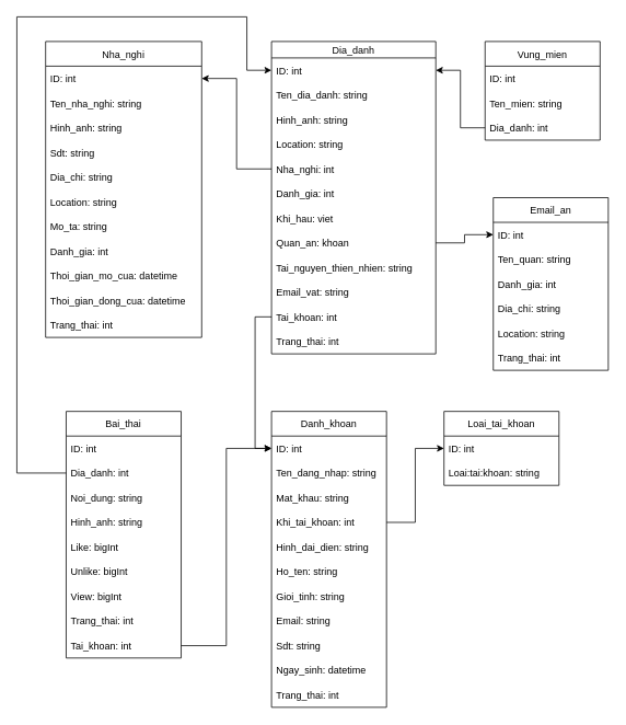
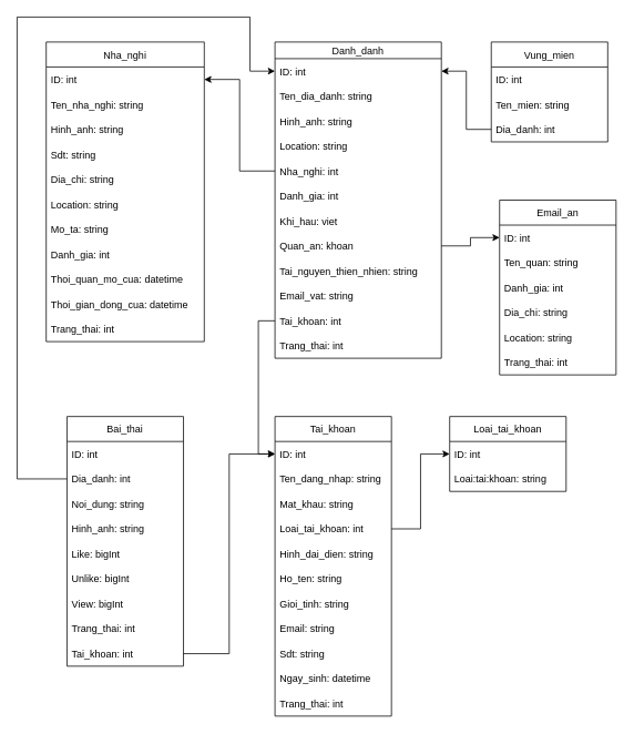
  <mxCell id="0" />
  <mxCell id="1" parent="0" />
- <mxCell id="2" value="Dia_danh" style="swimlane;fontStyle=0;childLayout=stackLayout;horizontal=1;startSize=20;horizontalStack=0;resizeParent=1;resizeParentMax=0;resizeLast=0;collapsible=1;marginBottom=0;" parent="1" vertex="1"><mxGeometry x="330" y="50" width="200" height="380" as="geometry" /></mxCell>
+ <mxCell id="2" value="Danh_danh" style="swimlane;fontStyle=0;childLayout=stackLayout;horizontal=1;startSize=20;horizontalStack=0;resizeParent=1;resizeParentMax=0;resizeLast=0;collapsible=1;marginBottom=0;" parent="1" vertex="1"><mxGeometry x="330" y="50" width="200" height="380" as="geometry" /></mxCell>
  <mxCell id="3" value="ID: int" style="text;strokeColor=none;fillColor=none;align=left;verticalAlign=middle;spacingLeft=4;spacingRight=4;overflow=hidden;points=[[0,0.5],[1,0.5]];portConstraint=eastwest;rotatable=0;" parent="2" vertex="1"><mxGeometry y="20" width="200" height="30" as="geometry" /></mxCell>
  <mxCell id="4" value="Ten_dia_danh: string" style="text;strokeColor=none;fillColor=none;align=left;verticalAlign=middle;spacingLeft=4;spacingRight=4;overflow=hidden;points=[[0,0.5],[1,0.5]];portConstraint=eastwest;rotatable=0;" parent="2" vertex="1"><mxGeometry y="50" width="200" height="30" as="geometry" /></mxCell>
  <mxCell id="5" value="Hinh_anh: string" style="text;strokeColor=none;fillColor=none;align=left;verticalAlign=middle;spacingLeft=4;spacingRight=4;overflow=hidden;points=[[0,0.5],[1,0.5]];portConstraint=eastwest;rotatable=0;" parent="2" vertex="1"><mxGeometry y="80" width="200" height="30" as="geometry" /></mxCell>
  <mxCell id="6" value="Location: string" style="text;strokeColor=none;fillColor=none;align=left;verticalAlign=middle;spacingLeft=4;spacingRight=4;overflow=hidden;points=[[0,0.5],[1,0.5]];portConstraint=eastwest;rotatable=0;" parent="2" vertex="1"><mxGeometry y="110" width="200" height="30" as="geometry" /></mxCell>
  <mxCell id="7" value="Nha_nghi: int" style="text;strokeColor=none;fillColor=none;align=left;verticalAlign=middle;spacingLeft=4;spacingRight=4;overflow=hidden;points=[[0,0.5],[1,0.5]];portConstraint=eastwest;rotatable=0;" parent="2" vertex="1"><mxGeometry y="140" width="200" height="30" as="geometry" /></mxCell>
  <mxCell id="8" value="Danh_gia: int" style="text;strokeColor=none;fillColor=none;align=left;verticalAlign=middle;spacingLeft=4;spacingRight=4;overflow=hidden;points=[[0,0.5],[1,0.5]];portConstraint=eastwest;rotatable=0;" parent="2" vertex="1"><mxGeometry y="170" width="200" height="30" as="geometry" /></mxCell>
  <mxCell id="9" value="Khi_hau: viet" style="text;strokeColor=none;fillColor=none;align=left;verticalAlign=middle;spacingLeft=4;spacingRight=4;overflow=hidden;points=[[0,0.5],[1,0.5]];portConstraint=eastwest;rotatable=0;" parent="2" vertex="1"><mxGeometry y="200" width="200" height="30" as="geometry" /></mxCell>
  <mxCell id="10" value="Quan_an: khoan" style="text;strokeColor=none;fillColor=none;align=left;verticalAlign=middle;spacingLeft=4;spacingRight=4;overflow=hidden;points=[[0,0.5],[1,0.5]];portConstraint=eastwest;rotatable=0;" parent="2" vertex="1"><mxGeometry y="230" width="200" height="30" as="geometry" /></mxCell>
  <mxCell id="11" value="Tai_nguyen_thien_nhien: string" style="text;strokeColor=none;fillColor=none;align=left;verticalAlign=middle;spacingLeft=4;spacingRight=4;overflow=hidden;points=[[0,0.5],[1,0.5]];portConstraint=eastwest;rotatable=0;" parent="2" vertex="1"><mxGeometry y="260" width="200" height="30" as="geometry" /></mxCell>
  <mxCell id="12" value="Email_vat: string" style="text;strokeColor=none;fillColor=none;align=left;verticalAlign=middle;spacingLeft=4;spacingRight=4;overflow=hidden;points=[[0,0.5],[1,0.5]];portConstraint=eastwest;rotatable=0;" parent="2" vertex="1"><mxGeometry y="290" width="200" height="30" as="geometry" /></mxCell>
  <mxCell id="13" value="Tai_khoan: int" style="text;strokeColor=none;fillColor=none;align=left;verticalAlign=middle;spacingLeft=4;spacingRight=4;overflow=hidden;points=[[0,0.5],[1,0.5]];portConstraint=eastwest;rotatable=0;" parent="2" vertex="1"><mxGeometry y="320" width="200" height="30" as="geometry" /></mxCell>
  <mxCell id="14" value="Trang_thai: int" style="text;strokeColor=none;fillColor=none;align=left;verticalAlign=middle;spacingLeft=4;spacingRight=4;overflow=hidden;points=[[0,0.5],[1,0.5]];portConstraint=eastwest;rotatable=0;" parent="2" vertex="1"><mxGeometry y="350" width="200" height="30" as="geometry" /></mxCell>
  <mxCell id="15" value="Vung_mien" style="swimlane;fontStyle=0;childLayout=stackLayout;horizontal=1;startSize=30;horizontalStack=0;resizeParent=1;resizeParentMax=0;resizeLast=0;collapsible=1;marginBottom=0;" parent="1" vertex="1"><mxGeometry x="590" y="50" width="140" height="120" as="geometry" /></mxCell>
  <mxCell id="16" value="ID: int" style="text;strokeColor=none;fillColor=none;align=left;verticalAlign=middle;spacingLeft=4;spacingRight=4;overflow=hidden;points=[[0,0.5],[1,0.5]];portConstraint=eastwest;rotatable=0;" parent="15" vertex="1"><mxGeometry y="30" width="140" height="30" as="geometry" /></mxCell>
  <mxCell id="17" value="Ten_mien: string" style="text;strokeColor=none;fillColor=none;align=left;verticalAlign=middle;spacingLeft=4;spacingRight=4;overflow=hidden;points=[[0,0.5],[1,0.5]];portConstraint=eastwest;rotatable=0;" parent="15" vertex="1"><mxGeometry y="60" width="140" height="30" as="geometry" /></mxCell>
  <mxCell id="18" value="Dia_danh: int" style="text;strokeColor=none;fillColor=none;align=left;verticalAlign=middle;spacingLeft=4;spacingRight=4;overflow=hidden;points=[[0,0.5],[1,0.5]];portConstraint=eastwest;rotatable=0;" vertex="1" parent="15"><mxGeometry y="90" width="140" height="30" as="geometry" /></mxCell>
  <mxCell id="19" value="Email_an" style="swimlane;fontStyle=0;childLayout=stackLayout;horizontal=1;startSize=30;horizontalStack=0;resizeParent=1;resizeParentMax=0;resizeLast=0;collapsible=1;marginBottom=0;" parent="1" vertex="1"><mxGeometry x="600" y="240" width="140" height="210" as="geometry" /></mxCell>
  <mxCell id="20" value="ID: int" style="text;strokeColor=none;fillColor=none;align=left;verticalAlign=middle;spacingLeft=4;spacingRight=4;overflow=hidden;points=[[0,0.5],[1,0.5]];portConstraint=eastwest;rotatable=0;" parent="19" vertex="1"><mxGeometry y="30" width="140" height="30" as="geometry" /></mxCell>
  <mxCell id="21" value="Ten_quan: string" style="text;strokeColor=none;fillColor=none;align=left;verticalAlign=middle;spacingLeft=4;spacingRight=4;overflow=hidden;points=[[0,0.5],[1,0.5]];portConstraint=eastwest;rotatable=0;" parent="19" vertex="1"><mxGeometry y="60" width="140" height="30" as="geometry" /></mxCell>
  <mxCell id="22" value="Danh_gia: int" style="text;strokeColor=none;fillColor=none;align=left;verticalAlign=middle;spacingLeft=4;spacingRight=4;overflow=hidden;points=[[0,0.5],[1,0.5]];portConstraint=eastwest;rotatable=0;" parent="19" vertex="1"><mxGeometry y="90" width="140" height="30" as="geometry" /></mxCell>
  <mxCell id="23" value="Dia_chi: string" style="text;strokeColor=none;fillColor=none;align=left;verticalAlign=middle;spacingLeft=4;spacingRight=4;overflow=hidden;points=[[0,0.5],[1,0.5]];portConstraint=eastwest;rotatable=0;" parent="19" vertex="1"><mxGeometry y="120" width="140" height="30" as="geometry" /></mxCell>
  <mxCell id="24" value="Location: string" style="text;strokeColor=none;fillColor=none;align=left;verticalAlign=middle;spacingLeft=4;spacingRight=4;overflow=hidden;points=[[0,0.5],[1,0.5]];portConstraint=eastwest;rotatable=0;" parent="19" vertex="1"><mxGeometry y="150" width="140" height="30" as="geometry" /></mxCell>
  <mxCell id="25" value="Trang_thai: int" style="text;strokeColor=none;fillColor=none;align=left;verticalAlign=middle;spacingLeft=4;spacingRight=4;overflow=hidden;points=[[0,0.5],[1,0.5]];portConstraint=eastwest;rotatable=0;" parent="19" vertex="1"><mxGeometry y="180" width="140" height="30" as="geometry" /></mxCell>
  <mxCell id="26" style="edgeStyle=orthogonalEdgeStyle;rounded=0;orthogonalLoop=1;jettySize=auto;html=1;" parent="1" source="10" target="20" edge="1"><mxGeometry relative="1" as="geometry" /></mxCell>
  <mxCell id="27" value="Nha_nghi" style="swimlane;fontStyle=0;childLayout=stackLayout;horizontal=1;startSize=30;horizontalStack=0;resizeParent=1;resizeParentMax=0;resizeLast=0;collapsible=1;marginBottom=0;" parent="1" vertex="1"><mxGeometry x="55" y="50" width="190" height="360" as="geometry" /></mxCell>
  <mxCell id="28" value="ID: int" style="text;strokeColor=none;fillColor=none;align=left;verticalAlign=middle;spacingLeft=4;spacingRight=4;overflow=hidden;points=[[0,0.5],[1,0.5]];portConstraint=eastwest;rotatable=0;" parent="27" vertex="1"><mxGeometry y="30" width="190" height="30" as="geometry" /></mxCell>
  <mxCell id="29" value="Ten_nha_nghi: string" style="text;strokeColor=none;fillColor=none;align=left;verticalAlign=middle;spacingLeft=4;spacingRight=4;overflow=hidden;points=[[0,0.5],[1,0.5]];portConstraint=eastwest;rotatable=0;" parent="27" vertex="1"><mxGeometry y="60" width="190" height="30" as="geometry" /></mxCell>
  <mxCell id="30" value="Hinh_anh: string" style="text;strokeColor=none;fillColor=none;align=left;verticalAlign=middle;spacingLeft=4;spacingRight=4;overflow=hidden;points=[[0,0.5],[1,0.5]];portConstraint=eastwest;rotatable=0;" parent="27" vertex="1"><mxGeometry y="90" width="190" height="30" as="geometry" /></mxCell>
  <mxCell id="31" value="Sdt: string" style="text;strokeColor=none;fillColor=none;align=left;verticalAlign=middle;spacingLeft=4;spacingRight=4;overflow=hidden;points=[[0,0.5],[1,0.5]];portConstraint=eastwest;rotatable=0;" parent="27" vertex="1"><mxGeometry y="120" width="190" height="30" as="geometry" /></mxCell>
  <mxCell id="32" value="Dia_chi: string" style="text;strokeColor=none;fillColor=none;align=left;verticalAlign=middle;spacingLeft=4;spacingRight=4;overflow=hidden;points=[[0,0.5],[1,0.5]];portConstraint=eastwest;rotatable=0;" parent="27" vertex="1"><mxGeometry y="150" width="190" height="30" as="geometry" /></mxCell>
  <mxCell id="33" value="Location: string" style="text;strokeColor=none;fillColor=none;align=left;verticalAlign=middle;spacingLeft=4;spacingRight=4;overflow=hidden;points=[[0,0.5],[1,0.5]];portConstraint=eastwest;rotatable=0;" parent="27" vertex="1"><mxGeometry y="180" width="190" height="30" as="geometry" /></mxCell>
  <mxCell id="34" value="Mo_ta: string" style="text;strokeColor=none;fillColor=none;align=left;verticalAlign=middle;spacingLeft=4;spacingRight=4;overflow=hidden;points=[[0,0.5],[1,0.5]];portConstraint=eastwest;rotatable=0;" parent="27" vertex="1"><mxGeometry y="210" width="190" height="30" as="geometry" /></mxCell>
  <mxCell id="35" value="Danh_gia: int" style="text;strokeColor=none;fillColor=none;align=left;verticalAlign=middle;spacingLeft=4;spacingRight=4;overflow=hidden;points=[[0,0.5],[1,0.5]];portConstraint=eastwest;rotatable=0;" parent="27" vertex="1"><mxGeometry y="240" width="190" height="30" as="geometry" /></mxCell>
- <mxCell id="36" value="Thoi_gian_mo_cua: datetime" style="text;strokeColor=none;fillColor=none;align=left;verticalAlign=middle;spacingLeft=4;spacingRight=4;overflow=hidden;points=[[0,0.5],[1,0.5]];portConstraint=eastwest;rotatable=0;" parent="27" vertex="1"><mxGeometry y="270" width="190" height="30" as="geometry" /></mxCell>
+ <mxCell id="36" value="Thoi_quan_mo_cua: datetime" style="text;strokeColor=none;fillColor=none;align=left;verticalAlign=middle;spacingLeft=4;spacingRight=4;overflow=hidden;points=[[0,0.5],[1,0.5]];portConstraint=eastwest;rotatable=0;" parent="27" vertex="1"><mxGeometry y="270" width="190" height="30" as="geometry" /></mxCell>
  <mxCell id="37" value="Thoi_gian_dong_cua: datetime" style="text;strokeColor=none;fillColor=none;align=left;verticalAlign=middle;spacingLeft=4;spacingRight=4;overflow=hidden;points=[[0,0.5],[1,0.5]];portConstraint=eastwest;rotatable=0;" parent="27" vertex="1"><mxGeometry y="300" width="190" height="30" as="geometry" /></mxCell>
  <mxCell id="38" value="Trang_thai: int" style="text;strokeColor=none;fillColor=none;align=left;verticalAlign=middle;spacingLeft=4;spacingRight=4;overflow=hidden;points=[[0,0.5],[1,0.5]];portConstraint=eastwest;rotatable=0;" parent="27" vertex="1"><mxGeometry y="330" width="190" height="30" as="geometry" /></mxCell>
  <mxCell id="39" style="edgeStyle=orthogonalEdgeStyle;rounded=0;orthogonalLoop=1;jettySize=auto;html=1;" parent="1" source="7" target="28" edge="1"><mxGeometry relative="1" as="geometry" /></mxCell>
- <mxCell id="40" value="Danh_khoan" style="swimlane;fontStyle=0;childLayout=stackLayout;horizontal=1;startSize=30;horizontalStack=0;resizeParent=1;resizeParentMax=0;resizeLast=0;collapsible=1;marginBottom=0;" parent="1" vertex="1"><mxGeometry x="330" y="500" width="140" height="360" as="geometry" /></mxCell>
+ <mxCell id="40" value="Tai_khoan" style="swimlane;fontStyle=0;childLayout=stackLayout;horizontal=1;startSize=30;horizontalStack=0;resizeParent=1;resizeParentMax=0;resizeLast=0;collapsible=1;marginBottom=0;" parent="1" vertex="1"><mxGeometry x="330" y="500" width="140" height="360" as="geometry" /></mxCell>
  <mxCell id="41" value="ID: int" style="text;strokeColor=none;fillColor=none;align=left;verticalAlign=middle;spacingLeft=4;spacingRight=4;overflow=hidden;points=[[0,0.5],[1,0.5]];portConstraint=eastwest;rotatable=0;" parent="40" vertex="1"><mxGeometry y="30" width="140" height="30" as="geometry" /></mxCell>
  <mxCell id="42" value="Ten_dang_nhap: string" style="text;strokeColor=none;fillColor=none;align=left;verticalAlign=middle;spacingLeft=4;spacingRight=4;overflow=hidden;points=[[0,0.5],[1,0.5]];portConstraint=eastwest;rotatable=0;" parent="40" vertex="1"><mxGeometry y="60" width="140" height="30" as="geometry" /></mxCell>
  <mxCell id="43" value="Mat_khau: string" style="text;strokeColor=none;fillColor=none;align=left;verticalAlign=middle;spacingLeft=4;spacingRight=4;overflow=hidden;points=[[0,0.5],[1,0.5]];portConstraint=eastwest;rotatable=0;" parent="40" vertex="1"><mxGeometry y="90" width="140" height="30" as="geometry" /></mxCell>
- <mxCell id="44" value="Khi_tai_khoan: int" style="text;strokeColor=none;fillColor=none;align=left;verticalAlign=middle;spacingLeft=4;spacingRight=4;overflow=hidden;points=[[0,0.5],[1,0.5]];portConstraint=eastwest;rotatable=0;" parent="40" vertex="1"><mxGeometry y="120" width="140" height="30" as="geometry" /></mxCell>
+ <mxCell id="44" value="Loai_tai_khoan: int" style="text;strokeColor=none;fillColor=none;align=left;verticalAlign=middle;spacingLeft=4;spacingRight=4;overflow=hidden;points=[[0,0.5],[1,0.5]];portConstraint=eastwest;rotatable=0;" parent="40" vertex="1"><mxGeometry y="120" width="140" height="30" as="geometry" /></mxCell>
  <mxCell id="45" value="Hinh_dai_dien: string" style="text;strokeColor=none;fillColor=none;align=left;verticalAlign=middle;spacingLeft=4;spacingRight=4;overflow=hidden;points=[[0,0.5],[1,0.5]];portConstraint=eastwest;rotatable=0;" parent="40" vertex="1"><mxGeometry y="150" width="140" height="30" as="geometry" /></mxCell>
  <mxCell id="46" value="Ho_ten: string" style="text;strokeColor=none;fillColor=none;align=left;verticalAlign=middle;spacingLeft=4;spacingRight=4;overflow=hidden;points=[[0,0.5],[1,0.5]];portConstraint=eastwest;rotatable=0;" parent="40" vertex="1"><mxGeometry y="180" width="140" height="30" as="geometry" /></mxCell>
  <mxCell id="47" value="Gioi_tinh: string" style="text;strokeColor=none;fillColor=none;align=left;verticalAlign=middle;spacingLeft=4;spacingRight=4;overflow=hidden;points=[[0,0.5],[1,0.5]];portConstraint=eastwest;rotatable=0;" parent="40" vertex="1"><mxGeometry y="210" width="140" height="30" as="geometry" /></mxCell>
  <mxCell id="48" value="Email: string" style="text;strokeColor=none;fillColor=none;align=left;verticalAlign=middle;spacingLeft=4;spacingRight=4;overflow=hidden;points=[[0,0.5],[1,0.5]];portConstraint=eastwest;rotatable=0;" parent="40" vertex="1"><mxGeometry y="240" width="140" height="30" as="geometry" /></mxCell>
  <mxCell id="49" value="Sdt: string" style="text;strokeColor=none;fillColor=none;align=left;verticalAlign=middle;spacingLeft=4;spacingRight=4;overflow=hidden;points=[[0,0.5],[1,0.5]];portConstraint=eastwest;rotatable=0;" parent="40" vertex="1"><mxGeometry y="270" width="140" height="30" as="geometry" /></mxCell>
  <mxCell id="50" value="Ngay_sinh: datetime" style="text;strokeColor=none;fillColor=none;align=left;verticalAlign=middle;spacingLeft=4;spacingRight=4;overflow=hidden;points=[[0,0.5],[1,0.5]];portConstraint=eastwest;rotatable=0;" parent="40" vertex="1"><mxGeometry y="300" width="140" height="30" as="geometry" /></mxCell>
  <mxCell id="51" value="Trang_thai: int" style="text;strokeColor=none;fillColor=none;align=left;verticalAlign=middle;spacingLeft=4;spacingRight=4;overflow=hidden;points=[[0,0.5],[1,0.5]];portConstraint=eastwest;rotatable=0;" parent="40" vertex="1"><mxGeometry y="330" width="140" height="30" as="geometry" /></mxCell>
  <mxCell id="52" value="Loai_tai_khoan" style="swimlane;fontStyle=0;childLayout=stackLayout;horizontal=1;startSize=30;horizontalStack=0;resizeParent=1;resizeParentMax=0;resizeLast=0;collapsible=1;marginBottom=0;" parent="1" vertex="1"><mxGeometry x="540" y="500" width="140" height="90" as="geometry" /></mxCell>
  <mxCell id="53" value="ID: int" style="text;strokeColor=none;fillColor=none;align=left;verticalAlign=middle;spacingLeft=4;spacingRight=4;overflow=hidden;points=[[0,0.5],[1,0.5]];portConstraint=eastwest;rotatable=0;" parent="52" vertex="1"><mxGeometry y="30" width="140" height="30" as="geometry" /></mxCell>
  <mxCell id="54" value="Loai:tai:khoan: string" style="text;strokeColor=none;fillColor=none;align=left;verticalAlign=middle;spacingLeft=4;spacingRight=4;overflow=hidden;points=[[0,0.5],[1,0.5]];portConstraint=eastwest;rotatable=0;" parent="52" vertex="1"><mxGeometry y="60" width="140" height="30" as="geometry" /></mxCell>
  <mxCell id="55" style="edgeStyle=orthogonalEdgeStyle;rounded=0;orthogonalLoop=1;jettySize=auto;html=1;" parent="1" source="44" target="53" edge="1"><mxGeometry relative="1" as="geometry" /></mxCell>
  <mxCell id="56" style="edgeStyle=orthogonalEdgeStyle;rounded=0;orthogonalLoop=1;jettySize=auto;html=1;entryX=0;entryY=0.5;entryDx=0;entryDy=0;" parent="1" source="13" target="41" edge="1"><mxGeometry relative="1" as="geometry" /></mxCell>
  <mxCell id="57" value="Bai_thai" style="swimlane;fontStyle=0;childLayout=stackLayout;horizontal=1;startSize=30;horizontalStack=0;resizeParent=1;resizeParentMax=0;resizeLast=0;collapsible=1;marginBottom=0;" parent="1" vertex="1"><mxGeometry x="80" y="500" width="140" height="300" as="geometry" /></mxCell>
  <mxCell id="58" value="ID: int" style="text;strokeColor=none;fillColor=none;align=left;verticalAlign=middle;spacingLeft=4;spacingRight=4;overflow=hidden;points=[[0,0.5],[1,0.5]];portConstraint=eastwest;rotatable=0;" parent="57" vertex="1"><mxGeometry y="30" width="140" height="30" as="geometry" /></mxCell>
  <mxCell id="59" value="Dia_danh: int" style="text;strokeColor=none;fillColor=none;align=left;verticalAlign=middle;spacingLeft=4;spacingRight=4;overflow=hidden;points=[[0,0.5],[1,0.5]];portConstraint=eastwest;rotatable=0;" parent="57" vertex="1"><mxGeometry y="60" width="140" height="30" as="geometry" /></mxCell>
  <mxCell id="60" value="Noi_dung: string" style="text;strokeColor=none;fillColor=none;align=left;verticalAlign=middle;spacingLeft=4;spacingRight=4;overflow=hidden;points=[[0,0.5],[1,0.5]];portConstraint=eastwest;rotatable=0;" parent="57" vertex="1"><mxGeometry y="90" width="140" height="30" as="geometry" /></mxCell>
  <mxCell id="61" value="Hinh_anh: string" style="text;strokeColor=none;fillColor=none;align=left;verticalAlign=middle;spacingLeft=4;spacingRight=4;overflow=hidden;points=[[0,0.5],[1,0.5]];portConstraint=eastwest;rotatable=0;" parent="57" vertex="1"><mxGeometry y="120" width="140" height="30" as="geometry" /></mxCell>
  <mxCell id="62" value="Like: bigInt" style="text;strokeColor=none;fillColor=none;align=left;verticalAlign=middle;spacingLeft=4;spacingRight=4;overflow=hidden;points=[[0,0.5],[1,0.5]];portConstraint=eastwest;rotatable=0;" parent="57" vertex="1"><mxGeometry y="150" width="140" height="30" as="geometry" /></mxCell>
  <mxCell id="63" value="Unlike: bigInt" style="text;strokeColor=none;fillColor=none;align=left;verticalAlign=middle;spacingLeft=4;spacingRight=4;overflow=hidden;points=[[0,0.5],[1,0.5]];portConstraint=eastwest;rotatable=0;" parent="57" vertex="1"><mxGeometry y="180" width="140" height="30" as="geometry" /></mxCell>
  <mxCell id="64" value="View: bigInt" style="text;strokeColor=none;fillColor=none;align=left;verticalAlign=middle;spacingLeft=4;spacingRight=4;overflow=hidden;points=[[0,0.5],[1,0.5]];portConstraint=eastwest;rotatable=0;" parent="57" vertex="1"><mxGeometry y="210" width="140" height="30" as="geometry" /></mxCell>
  <mxCell id="65" value="Trang_thai: int" style="text;strokeColor=none;fillColor=none;align=left;verticalAlign=middle;spacingLeft=4;spacingRight=4;overflow=hidden;points=[[0,0.5],[1,0.5]];portConstraint=eastwest;rotatable=0;" parent="57" vertex="1"><mxGeometry y="240" width="140" height="30" as="geometry" /></mxCell>
  <mxCell id="66" value="Tai_khoan: int" style="text;strokeColor=none;fillColor=none;align=left;verticalAlign=middle;spacingLeft=4;spacingRight=4;overflow=hidden;points=[[0,0.5],[1,0.5]];portConstraint=eastwest;rotatable=0;" parent="57" vertex="1"><mxGeometry y="270" width="140" height="30" as="geometry" /></mxCell>
  <mxCell id="67" style="edgeStyle=orthogonalEdgeStyle;rounded=0;orthogonalLoop=1;jettySize=auto;html=1;" parent="1" source="59" target="3" edge="1"><mxGeometry relative="1" as="geometry"><Array as="points"><mxPoint x="20" y="575" /><mxPoint x="20" y="20" /><mxPoint x="300" y="20" /><mxPoint x="300" y="85" /></Array></mxGeometry></mxCell>
  <mxCell id="68" style="edgeStyle=orthogonalEdgeStyle;rounded=0;orthogonalLoop=1;jettySize=auto;html=1;entryX=0;entryY=0.5;entryDx=0;entryDy=0;" edge="1" parent="1" source="66" target="41"><mxGeometry relative="1" as="geometry" /></mxCell>
  <mxCell id="69" style="edgeStyle=orthogonalEdgeStyle;rounded=0;orthogonalLoop=1;jettySize=auto;html=1;" edge="1" parent="1" source="18" target="3"><mxGeometry relative="1" as="geometry" /></mxCell>
